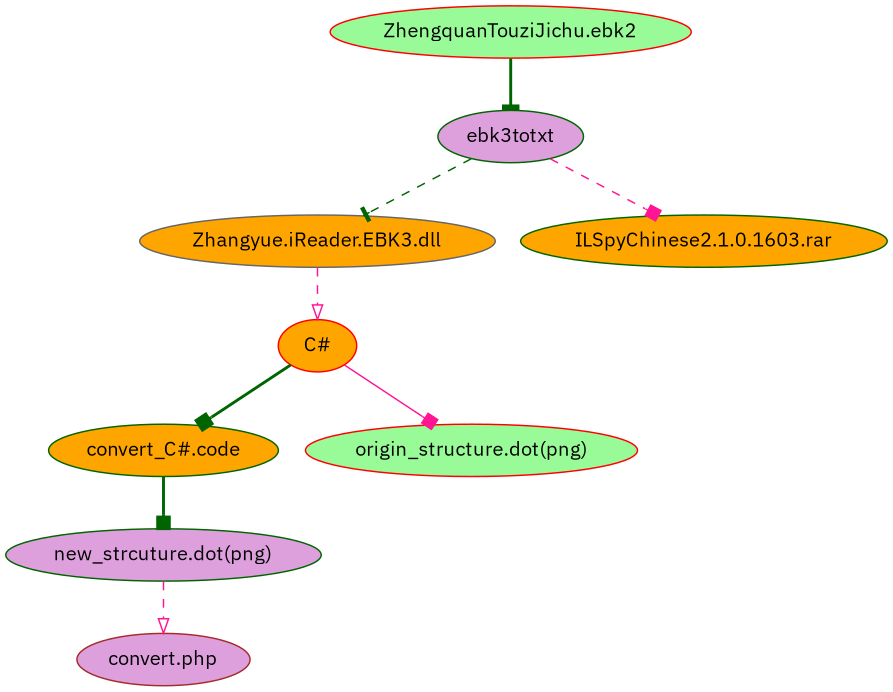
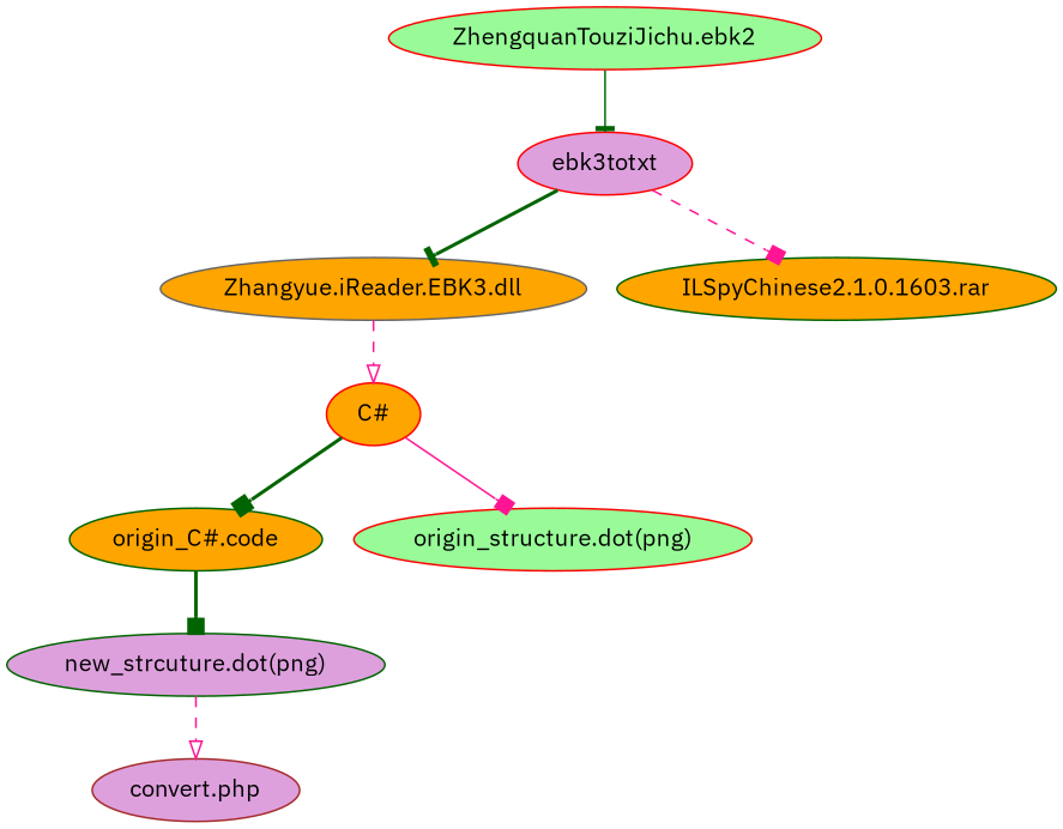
  digraph {
    fontname="IBM Plex Sans"
    node [color=red fillcolor=orange fontname="IBM Plex Sans" style=filled]
    edge [arrowhead=box color=darkgreen fontname="IBM Plex Sans" style=bold]
    n1 [fillcolor=palegreen label="ZhengquanTouziJichu.ebk2"]
-   ebk3totxt [color=darkgreen fillcolor=plum]
+   ebk3totxt [fillcolor=plum]
    "Zhangyue.iReader.EBK3.dll" [color=gray40]
    "ILSpyChinese2.1.0.1603.rar" [color=darkgreen]
    "C#"
-   "origin_C#.code" [color=darkgreen label="convert_C#.code"]
+   "origin_C#.code" [color=darkgreen]
    "origin_structure.dot(png)" [fillcolor=palegreen]
    "new_strcuture.dot(png)" [color=darkgreen fillcolor=plum]
    "convert.php" [color=brown fillcolor=plum]
-   n1 -> ebk3totxt [arrowhead=tee]
-   ebk3totxt -> "Zhangyue.iReader.EBK3.dll" [arrowhead=tee style=dashed]
+   n1 -> ebk3totxt [arrowhead=tee style=solid]
+   ebk3totxt -> "Zhangyue.iReader.EBK3.dll" [arrowhead=tee]
    ebk3totxt -> "ILSpyChinese2.1.0.1603.rar" [color=deeppink style=dashed]
    "Zhangyue.iReader.EBK3.dll" -> "C#" [arrowhead=onormal color=deeppink style=dashed]
    "C#" -> "origin_C#.code"
    "C#" -> "origin_structure.dot(png)" [color=deeppink style=solid]
    "origin_C#.code" -> "new_strcuture.dot(png)"
    "new_strcuture.dot(png)" -> "convert.php" [arrowhead=onormal color=deeppink style=dashed]
  }
